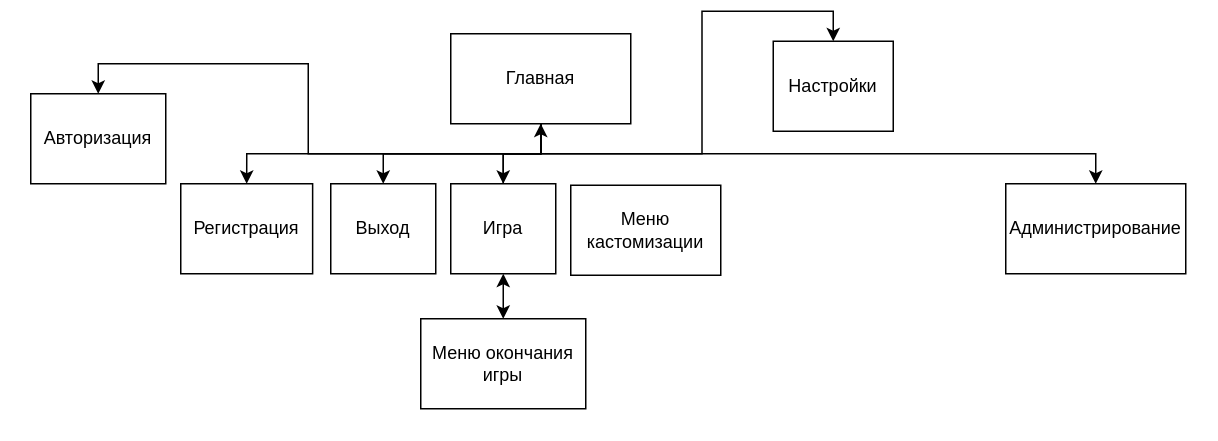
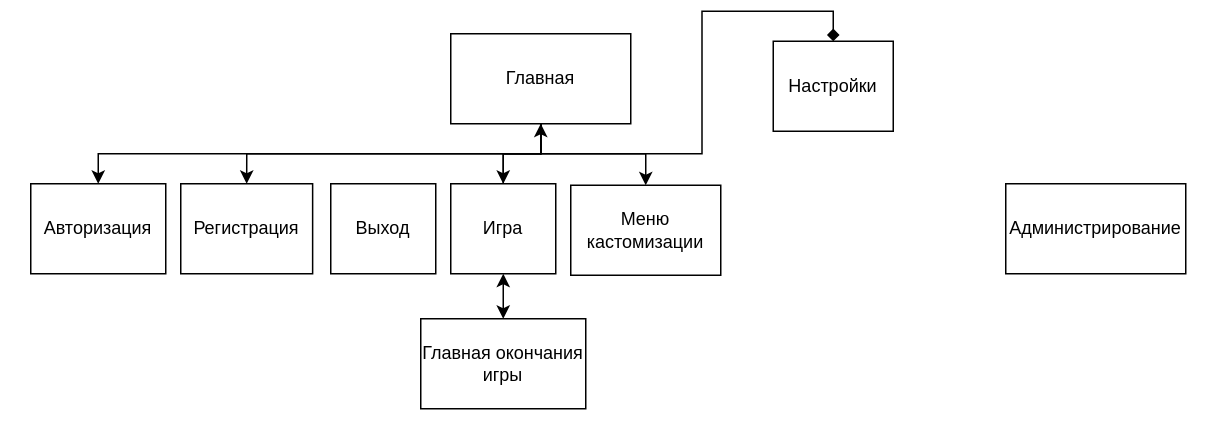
  <mxCell id="0" />
  <mxCell id="1" parent="0" />
  <mxCell id="2" style="edgeStyle=orthogonalEdgeStyle;rounded=0;orthogonalLoop=1;jettySize=auto;html=1;exitX=0.5;exitY=1;exitDx=0;exitDy=0;entryX=0.5;entryY=0;entryDx=0;entryDy=0;" parent="1" source="9" target="13" edge="1"><mxGeometry relative="1" as="geometry" /></mxCell>
- <mxCell id="3" style="edgeStyle=orthogonalEdgeStyle;rounded=0;orthogonalLoop=1;jettySize=auto;html=1;exitX=0.5;exitY=1;exitDx=0;exitDy=0;entryX=0.5;entryY=0;entryDx=0;entryDy=0;" parent="1" source="9" target="10" edge="1"><mxGeometry relative="1" as="geometry" /></mxCell>
  <mxCell id="4" style="edgeStyle=orthogonalEdgeStyle;rounded=0;orthogonalLoop=1;jettySize=auto;html=1;exitX=0.5;exitY=1;exitDx=0;exitDy=0;entryX=0.5;entryY=0;entryDx=0;entryDy=0;" parent="1" source="9" target="18" edge="1"><mxGeometry relative="1" as="geometry"><Array as="points"><mxPoint x="360" y="100" /><mxPoint x="164" y="100" /></Array></mxGeometry></mxCell>
  <mxCell id="5" style="edgeStyle=orthogonalEdgeStyle;rounded=0;orthogonalLoop=1;jettySize=auto;html=1;exitX=0.5;exitY=1;exitDx=0;exitDy=0;entryX=0.5;entryY=0;entryDx=0;entryDy=0;" parent="1" source="9" target="17" edge="1"><mxGeometry relative="1" as="geometry" /></mxCell>
- <mxCell id="7" style="edgeStyle=orthogonalEdgeStyle;rounded=0;orthogonalLoop=1;jettySize=auto;html=1;exitX=0.5;exitY=1;exitDx=0;exitDy=0;entryX=0.5;entryY=0;entryDx=0;entryDy=0;" parent="1" source="9" target="14" edge="1"><mxGeometry relative="1" as="geometry" /></mxCell>
- <mxCell id="8" style="edgeStyle=orthogonalEdgeStyle;rounded=0;orthogonalLoop=1;jettySize=auto;html=1;exitX=0.5;exitY=1;exitDx=0;exitDy=0;entryX=0.5;entryY=0;entryDx=0;entryDy=0;" edge="1" parent="1" source="9" target="19"><mxGeometry relative="1" as="geometry" /></mxCell>
+ <mxCell id="6" style="edgeStyle=orthogonalEdgeStyle;rounded=0;orthogonalLoop=1;jettySize=auto;html=1;exitX=0.5;exitY=1;exitDx=0;exitDy=0;entryX=0.5;entryY=0;entryDx=0;entryDy=0;" parent="1" source="9" target="15" edge="1"><mxGeometry relative="1" as="geometry"><Array as="points"><mxPoint x="360" y="100" /><mxPoint x="430" y="100" /></Array></mxGeometry></mxCell>
+ <mxCell id="8" style="edgeStyle=orthogonalEdgeStyle;rounded=0;orthogonalLoop=1;jettySize=auto;html=1;exitX=0.5;exitY=1;exitDx=0;exitDy=0;entryX=0.5;entryY=0;entryDx=0;entryDy=0;endArrow=diamond;" edge="1" parent="1" source="9" target="19"><mxGeometry relative="1" as="geometry" /></mxCell>
  <mxCell id="9" value="Главная" style="rounded=0;whiteSpace=wrap;html=1;" parent="1" vertex="1"><mxGeometry x="300" y="20" width="120" height="60" as="geometry" /></mxCell>
  <mxCell id="10" value="Выход" style="rounded=0;whiteSpace=wrap;html=1;" parent="1" vertex="1"><mxGeometry x="220" y="120" width="70" height="60" as="geometry" /></mxCell>
  <mxCell id="11" style="edgeStyle=orthogonalEdgeStyle;rounded=0;orthogonalLoop=1;jettySize=auto;html=1;exitX=0.5;exitY=0;exitDx=0;exitDy=0;entryX=0.5;entryY=1;entryDx=0;entryDy=0;" parent="1" source="13" target="9" edge="1"><mxGeometry relative="1" as="geometry" /></mxCell>
  <mxCell id="12" value="" style="edgeStyle=orthogonalEdgeStyle;rounded=0;orthogonalLoop=1;jettySize=auto;html=1;startArrow=classic;startFill=1;" parent="1" source="13" target="16" edge="1"><mxGeometry relative="1" as="geometry" /></mxCell>
  <mxCell id="13" value="Игра" style="rounded=0;whiteSpace=wrap;html=1;" parent="1" vertex="1"><mxGeometry x="300" y="120" width="70" height="60" as="geometry" /></mxCell>
  <mxCell id="14" value="Администрирование" style="rounded=0;whiteSpace=wrap;html=1;" parent="1" vertex="1"><mxGeometry x="670" y="120" width="120" height="60" as="geometry" /></mxCell>
  <mxCell id="15" value="Меню &lt;br&gt;кастомизации" style="rounded=0;whiteSpace=wrap;html=1;" parent="1" vertex="1"><mxGeometry x="380" y="121" width="100" height="60" as="geometry" /></mxCell>
- <mxCell id="16" value="Меню окончания игры" style="rounded=0;whiteSpace=wrap;html=1;" parent="1" vertex="1"><mxGeometry x="280" y="210" width="110" height="60" as="geometry" /></mxCell>
- <mxCell id="17" value="Авторизация" style="rounded=0;whiteSpace=wrap;html=1;" parent="1" vertex="1"><mxGeometry x="20" y="60" width="90" height="60" as="geometry" /></mxCell>
+ <mxCell id="16" value="Главная окончания игры" style="rounded=0;whiteSpace=wrap;html=1;" parent="1" vertex="1"><mxGeometry x="280" y="210" width="110" height="60" as="geometry" /></mxCell>
+ <mxCell id="17" value="Авторизация" style="rounded=0;whiteSpace=wrap;html=1;" parent="1" vertex="1"><mxGeometry x="20" y="120" width="90" height="60" as="geometry" /></mxCell>
  <mxCell id="18" value="Регистрация" style="rounded=0;whiteSpace=wrap;html=1;" parent="1" vertex="1"><mxGeometry x="120" y="120" width="87.92" height="60" as="geometry" /></mxCell>
  <mxCell id="19" value="Настройки" style="rounded=0;whiteSpace=wrap;html=1;" vertex="1" parent="1"><mxGeometry x="515" y="25" width="80" height="60" as="geometry" /></mxCell>
